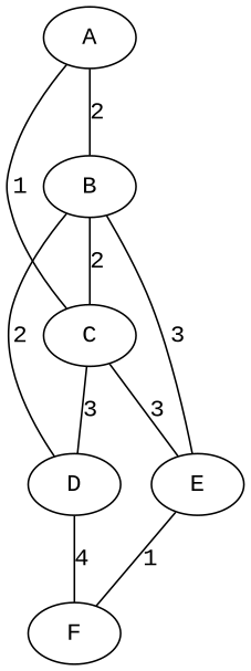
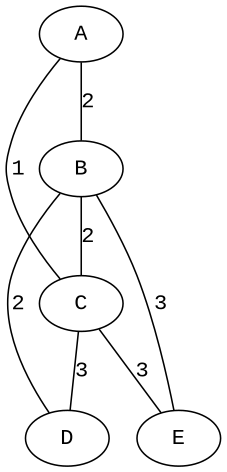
  graph {
    fontname="Liberation Mono"
    node [fillcolor=white fontname="Liberation Mono" style=filled]
    edge [fontname="Liberation Mono" weight=2]
    A
    B
    C
    D
    E
-   F
    A -- B [label=2]
    A -- C [label=1 weight=1]
    B -- C [label=2]
    B -- D [label=2]
    B -- E [label=3 weight=3]
    C -- D [label=3 weight=5]
    C -- E [label=3 weight=3]
-   D -- F [label=4 weight=4]
-   E -- F [label=1 weight=1]
  }
